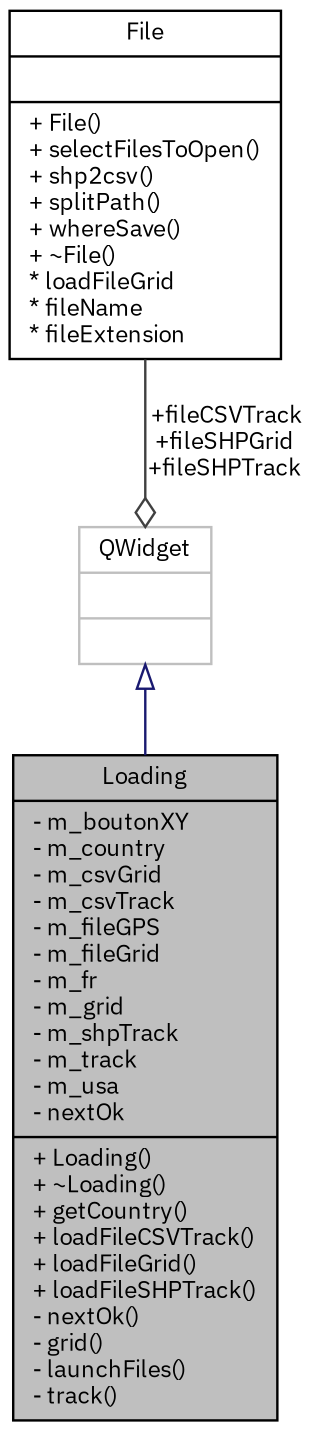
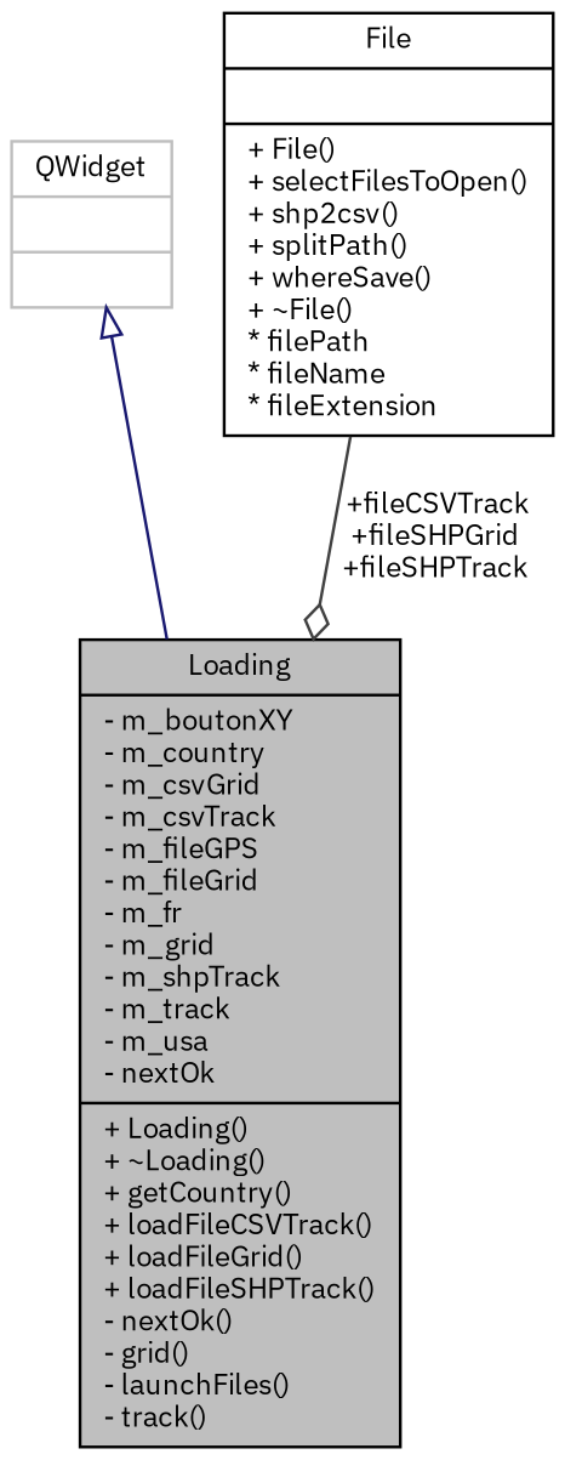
  digraph {
    fontname="IBM Plex Sans"
    node [color=black fontname="IBM Plex Sans" fontsize=10 shape=record]
    edge [fontname="IBM Plex Sans" fontsize=10 labelfontname=Helvetica labelfontsize=10 style=solid]
    n1 [fillcolor=grey75 fontcolor=black height=0.2 label="{Loading\n|- m_boutonXY\l- m_country\l- m_csvGrid\l- m_csvTrack\l- m_fileGPS\l- m_fileGrid\l- m_fr\l- m_grid\l- m_shpTrack\l- m_track\l- m_usa\l- nextOk\l|+ Loading()\l+ ~Loading()\l+ getCountry()\l+ loadFileCSVTrack()\l+ loadFileGrid()\l+ loadFileSHPTrack()\l- nextOk()\l- grid()\l- launchFiles()\l- track()\l}" style=filled width=0.4]
    n2 [color=grey75 height=0.2 label="{QWidget\n||}" width=0.4]
-   n3 [height=0.2 label="{File\n||+ File()\l+ selectFilesToOpen()\l+ shp2csv()\l+ splitPath()\l+ whereSave()\l+ ~File()\l* loadFileGrid\l* fileName\l* fileExtension\l}" width=0.4]
+   n3 [height=0.2 label="{File\n||+ File()\l+ selectFilesToOpen()\l+ shp2csv()\l+ splitPath()\l+ whereSave()\l+ ~File()\l* filePath\l* fileName\l* fileExtension\l}" width=0.4]
    n2 -> n1 [arrowtail=onormal color=midnightblue dir=back]
-   n3 -> n2 [arrowhead=odiamond color=grey25 label=" +fileCSVTrack\n+fileSHPGrid\n+fileSHPTrack"]
+   n3 -> n1 [arrowhead=odiamond color=grey25 label=" +fileCSVTrack\n+fileSHPGrid\n+fileSHPTrack"]
  }
